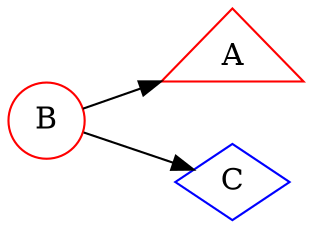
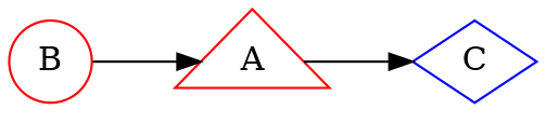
  digraph {
    rankdir=LR
    node [color=red]
    A [shape=triangle]
    B [shape=circle]
    C [color=blue shape=diamond]
    B -> A
-   B -> C
+   A -> C
  }
